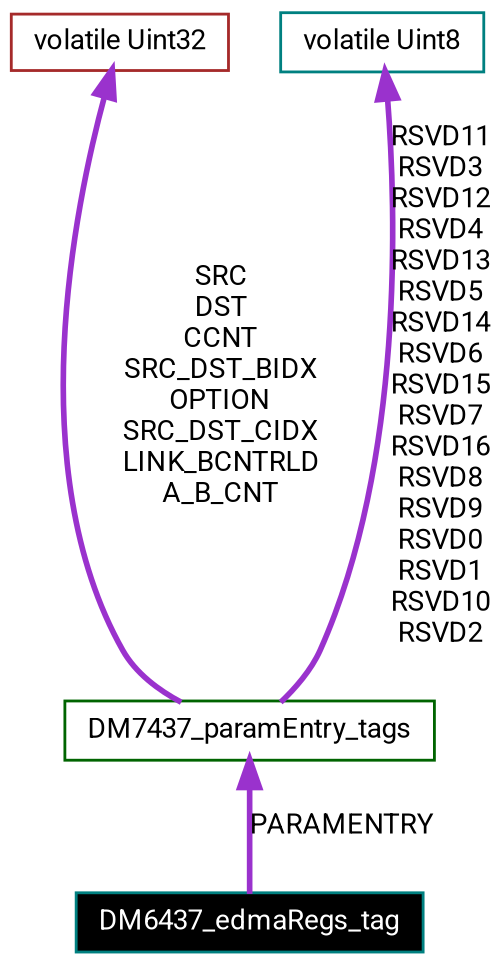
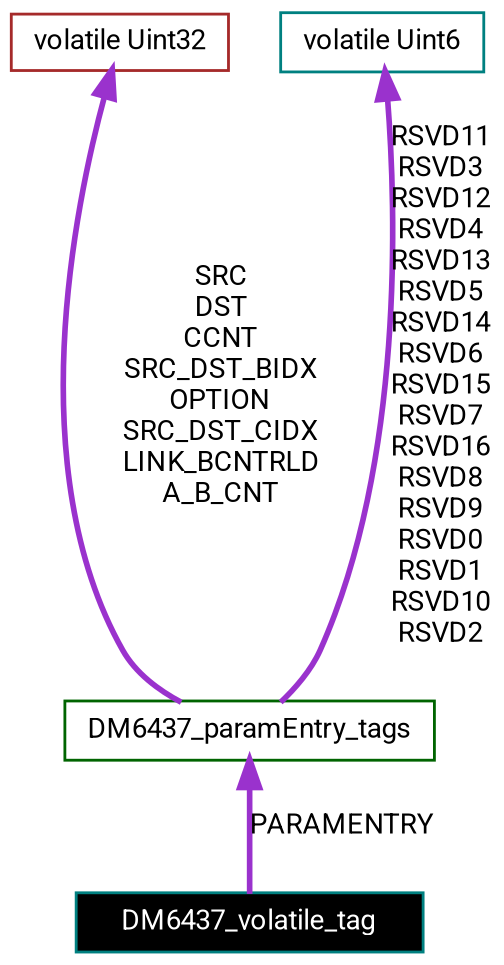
  digraph {
    fontname=Roboto
    node [color=teal fillcolor=white fontname=Roboto fontsize=10 shape=record style=filled]
    edge [color=darkorchid3 dir=back fontname=Roboto fontsize=10 labelfontname=Helvetica labelfontsize=10 style=bold]
-   n1 [fillcolor=black fontcolor=white height=0.2 label=DM6437_edmaRegs_tag width=0.4]
+   n1 [fillcolor=black fontcolor=white height=0.2 label=DM6437_volatile_tag width=0.4]
    n2 [color=brown height=0.2 label="volatile Uint32" width=0.4]
-   n3 [color=darkgreen height=0.2 label=DM7437_paramEntry_tags width=0.4]
-   n4 [height=0.2 label="volatile Uint8" width=0.4]
+   n3 [color=darkgreen height=0.2 label=DM6437_paramEntry_tags width=0.4]
+   n4 [height=0.2 label="volatile Uint6" width=0.4]
    n2 -> n3 [label="SRC\nDST\nCCNT\nSRC_DST_BIDX\nOPTION\nSRC_DST_CIDX\nLINK_BCNTRLD\nA_B_CNT"]
    n3 -> n1 [label=PARAMENTRY]
    n4 -> n3 [label="RSVD11\nRSVD3\nRSVD12\nRSVD4\nRSVD13\nRSVD5\nRSVD14\nRSVD6\nRSVD15\nRSVD7\nRSVD16\nRSVD8\nRSVD9\nRSVD0\nRSVD1\nRSVD10\nRSVD2"]
  }
